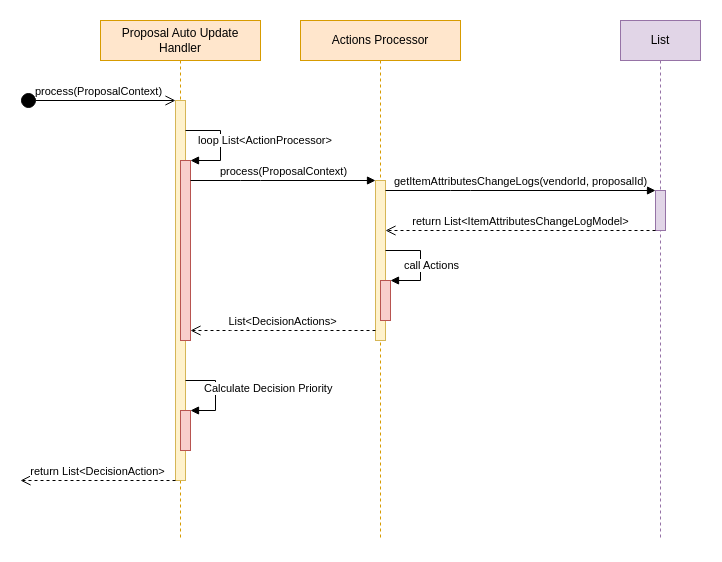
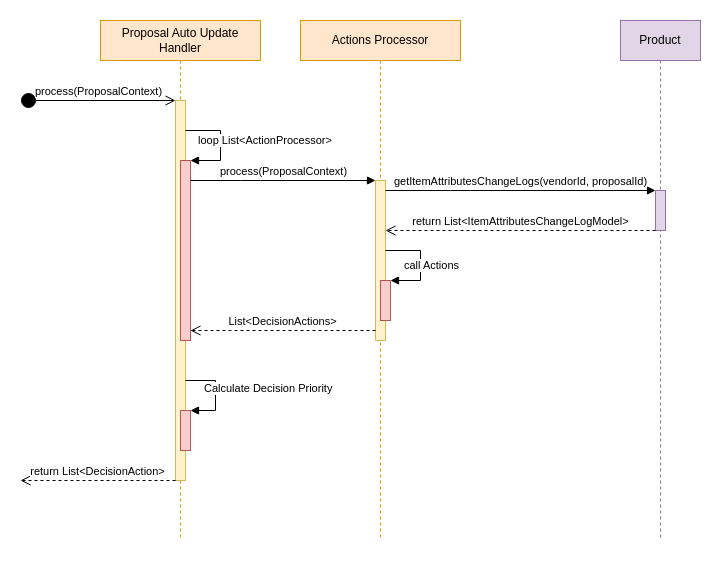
  <mxCell id="0" />
  <mxCell id="1" parent="0" />
  <mxCell id="2" value="Actions Processor" style="shape=umlLifeline;perimeter=lifelinePerimeter;whiteSpace=wrap;html=1;container=1;collapsible=0;recursiveResize=0;outlineConnect=0;fillColor=#ffe6cc;strokeColor=#d79b00;" vertex="1" parent="1"><mxGeometry x="300" y="20" width="160" height="520" as="geometry" /></mxCell>
  <mxCell id="3" value="" style="html=1;points=[];perimeter=orthogonalPerimeter;fillColor=#fff2cc;strokeColor=#d6b656;" vertex="1" parent="2"><mxGeometry x="75" y="160" width="10" height="160" as="geometry" /></mxCell>
  <mxCell id="4" value="Proposal Auto Update Handler" style="shape=umlLifeline;perimeter=lifelinePerimeter;whiteSpace=wrap;html=1;container=1;collapsible=0;recursiveResize=0;outlineConnect=0;fillColor=#ffe6cc;strokeColor=#d79b00;" vertex="1" parent="1"><mxGeometry x="100" y="20" width="160" height="520" as="geometry" /></mxCell>
  <mxCell id="5" value="" style="html=1;points=[];perimeter=orthogonalPerimeter;fillColor=#fff2cc;strokeColor=#d6b656;" vertex="1" parent="4"><mxGeometry x="75" y="80" width="10" height="380" as="geometry" /></mxCell>
  <mxCell id="6" value="" style="html=1;points=[];perimeter=orthogonalPerimeter;fillColor=#f8cecc;strokeColor=#b85450;" vertex="1" parent="4"><mxGeometry x="80" y="390" width="10" height="40" as="geometry" /></mxCell>
  <mxCell id="7" value="Calculate Decision Priority" style="edgeStyle=orthogonalEdgeStyle;html=1;align=left;spacingLeft=2;endArrow=block;rounded=0;entryX=1;entryY=0;" edge="1" target="6" parent="4" source="5"><mxGeometry x="-0.111" y="-15" relative="1" as="geometry"><mxPoint x="85" y="200" as="sourcePoint" /><Array as="points"><mxPoint x="115" y="360" /><mxPoint x="115" y="390" /></Array><mxPoint as="offset" /></mxGeometry></mxCell>
  <mxCell id="8" value="" style="html=1;points=[];perimeter=orthogonalPerimeter;fillColor=#f8cecc;strokeColor=#b85450;" vertex="1" parent="4"><mxGeometry x="80" y="140" width="10" height="180" as="geometry" /></mxCell>
  <mxCell id="9" value="loop List&amp;lt;ActionProcessor&amp;gt;" style="edgeStyle=orthogonalEdgeStyle;html=1;align=left;spacingLeft=2;endArrow=block;rounded=0;entryX=1;entryY=0;" edge="1" target="8" parent="4" source="5"><mxGeometry x="-0.806" y="-10" relative="1" as="geometry"><mxPoint x="120" y="145" as="sourcePoint" /><Array as="points"><mxPoint x="120" y="110" /><mxPoint x="120" y="140" /></Array><mxPoint as="offset" /></mxGeometry></mxCell>
  <mxCell id="10" value="process(ProposalContext)" style="html=1;verticalAlign=bottom;startArrow=circle;startFill=1;endArrow=open;startSize=6;endSize=8;" edge="1" parent="1" target="5"><mxGeometry width="80" relative="1" as="geometry"><mxPoint x="20" y="100" as="sourcePoint" /><mxPoint x="100" y="100" as="targetPoint" /></mxGeometry></mxCell>
  <mxCell id="11" value="return List&amp;lt;DecisionAction&amp;gt;" style="html=1;verticalAlign=bottom;endArrow=open;dashed=1;endSize=8;" edge="1" parent="1" source="5"><mxGeometry relative="1" as="geometry"><mxPoint x="100" y="220" as="sourcePoint" /><mxPoint x="20" y="480" as="targetPoint" /></mxGeometry></mxCell>
- <mxCell id="12" value="List" style="shape=umlLifeline;perimeter=lifelinePerimeter;whiteSpace=wrap;html=1;container=1;collapsible=0;recursiveResize=0;outlineConnect=0;fillColor=#e1d5e7;strokeColor=#9673a6;" vertex="1" parent="1"><mxGeometry x="620" y="20" width="80" height="520" as="geometry" /></mxCell>
+ <mxCell id="12" value="Product" style="shape=umlLifeline;perimeter=lifelinePerimeter;whiteSpace=wrap;html=1;container=1;collapsible=0;recursiveResize=0;outlineConnect=0;fillColor=#e1d5e7;strokeColor=#9673a6;" vertex="1" parent="1"><mxGeometry x="620" y="20" width="80" height="520" as="geometry" /></mxCell>
  <mxCell id="13" value="" style="html=1;points=[];perimeter=orthogonalPerimeter;fillColor=#e1d5e7;strokeColor=#9673a6;" vertex="1" parent="12"><mxGeometry x="35" y="170" width="10" height="40" as="geometry" /></mxCell>
  <mxCell id="14" value="getItemAttributesChangeLogs(vendorId, proposalId)" style="html=1;verticalAlign=bottom;endArrow=block;" edge="1" parent="1" source="3" target="13"><mxGeometry width="80" relative="1" as="geometry"><mxPoint x="200" y="120" as="sourcePoint" /><mxPoint x="280" y="120" as="targetPoint" /><Array as="points"><mxPoint x="460" y="190" /></Array></mxGeometry></mxCell>
  <mxCell id="15" value="return List&amp;lt;ItemAttributesChangeLogModel&amp;gt;" style="html=1;verticalAlign=bottom;endArrow=open;dashed=1;endSize=8;" edge="1" parent="1" source="13" target="3"><mxGeometry relative="1" as="geometry"><mxPoint x="310" y="140" as="sourcePoint" /><mxPoint x="230" y="140" as="targetPoint" /><Array as="points"><mxPoint x="440" y="230" /></Array></mxGeometry></mxCell>
  <mxCell id="16" value="process(ProposalContext)" style="html=1;verticalAlign=bottom;endArrow=block;" edge="1" parent="1" source="8" target="3"><mxGeometry width="80" relative="1" as="geometry"><mxPoint x="210" y="180" as="sourcePoint" /><mxPoint x="290" y="180" as="targetPoint" /><Array as="points"><mxPoint x="250" y="180" /></Array></mxGeometry></mxCell>
  <mxCell id="17" value="List&amp;lt;DecisionActions&amp;gt;" style="html=1;verticalAlign=bottom;endArrow=open;dashed=1;endSize=8;" edge="1" parent="1" source="3" target="8"><mxGeometry relative="1" as="geometry"><mxPoint x="340" y="190" as="sourcePoint" /><mxPoint x="260" y="190" as="targetPoint" /><Array as="points"><mxPoint x="240" y="330" /></Array></mxGeometry></mxCell>
  <mxCell id="18" value="" style="html=1;points=[];perimeter=orthogonalPerimeter;fillColor=#f8cecc;strokeColor=#b85450;" vertex="1" parent="1"><mxGeometry x="380" y="280" width="10" height="40" as="geometry" /></mxCell>
  <mxCell id="19" value="call Actions" style="edgeStyle=orthogonalEdgeStyle;html=1;align=left;spacingLeft=2;endArrow=block;rounded=0;entryX=1;entryY=0;" edge="1" target="18" parent="1" source="3"><mxGeometry x="0.789" y="-15" relative="1" as="geometry"><mxPoint x="430" y="190" as="sourcePoint" /><Array as="points"><mxPoint x="420" y="250" /><mxPoint x="420" y="280" /></Array><mxPoint as="offset" /></mxGeometry></mxCell>
